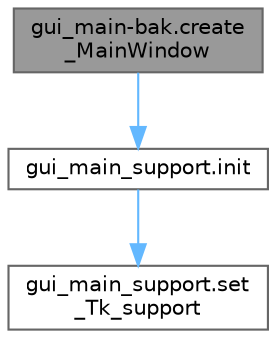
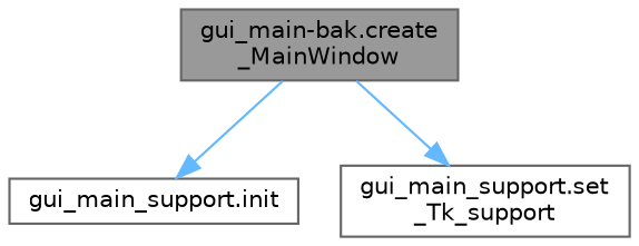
  digraph {
    rankdir=TB
    node [color=grey40 fillcolor=white fontname=Helvetica fontsize=10 shape=box style=filled]
    edge [color=steelblue1 fontname=Helvetica fontsize=10 labelfontname=Helvetica labelfontsize=10 style=solid]
    n1 [color=gray40 fillcolor=grey60 fontcolor=black height=0.2 label="gui_main-bak.create\l_MainWindow" width=0.4]
    n2 [height=0.2 label="gui_main_support.init" width=0.4]
    n3 [height=0.2 label="gui_main_support.set\l_Tk_support" width=0.4]
    n1 -> n2
-   n2 -> n3
+   n1 -> n3
  }
